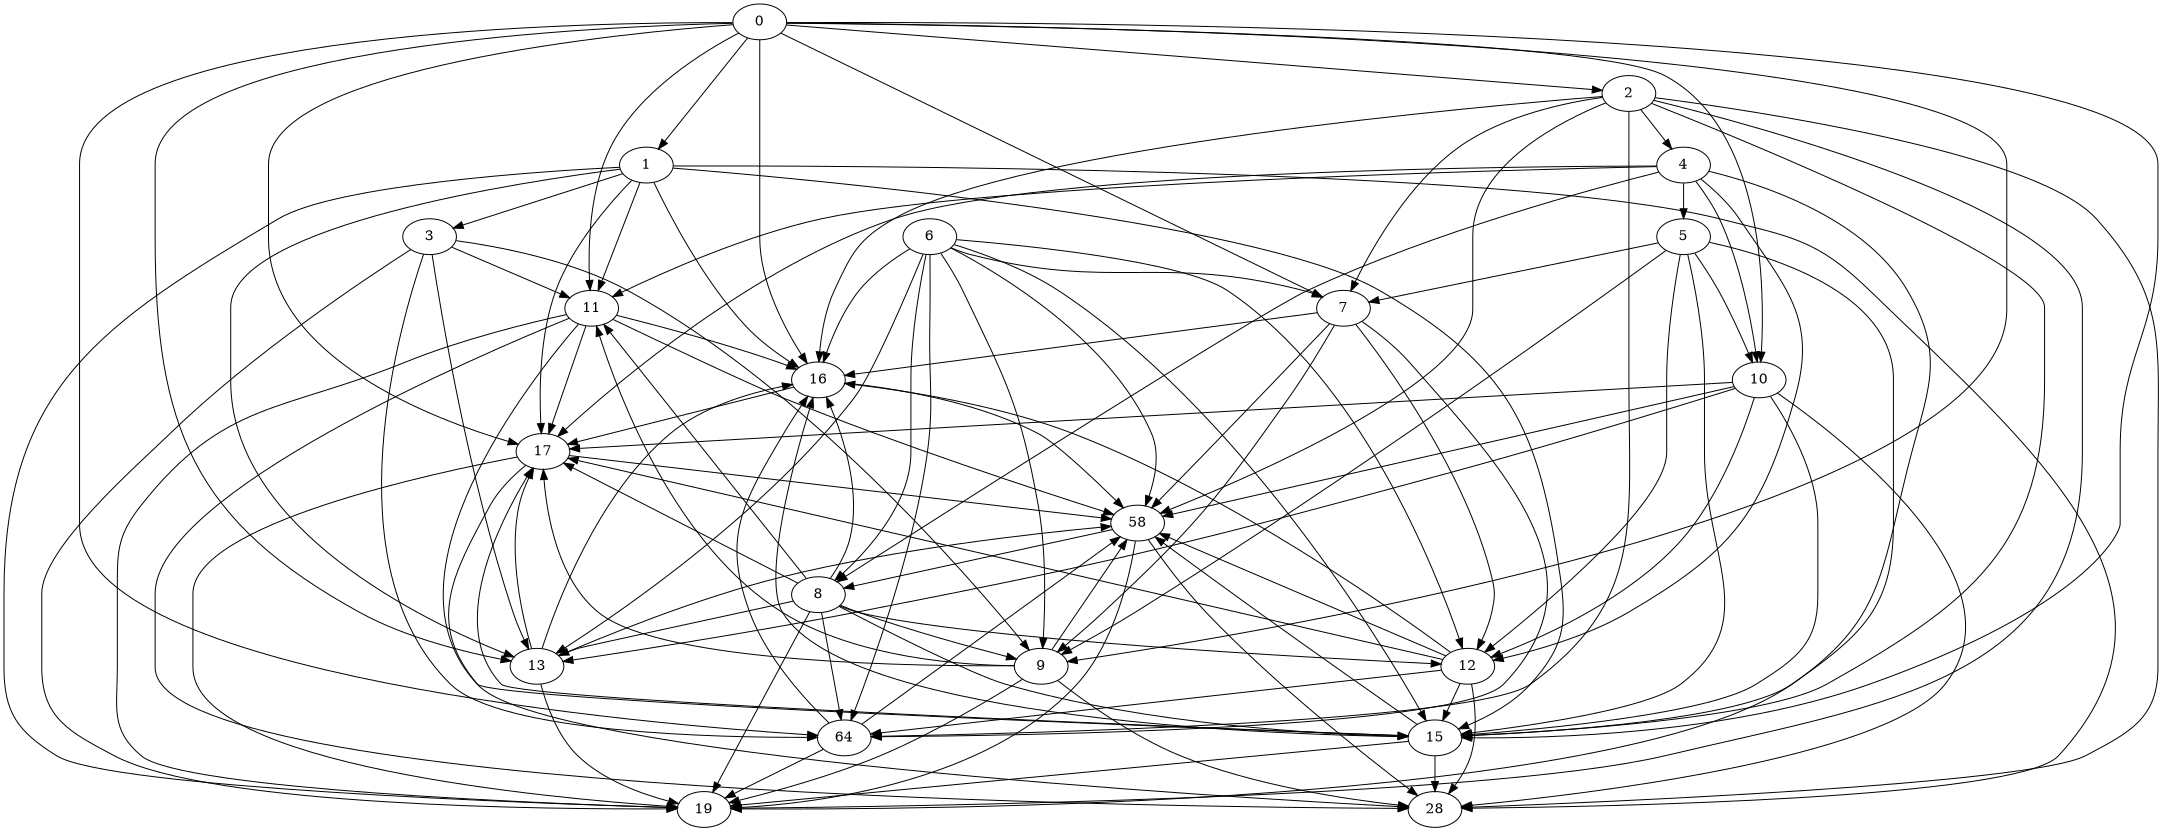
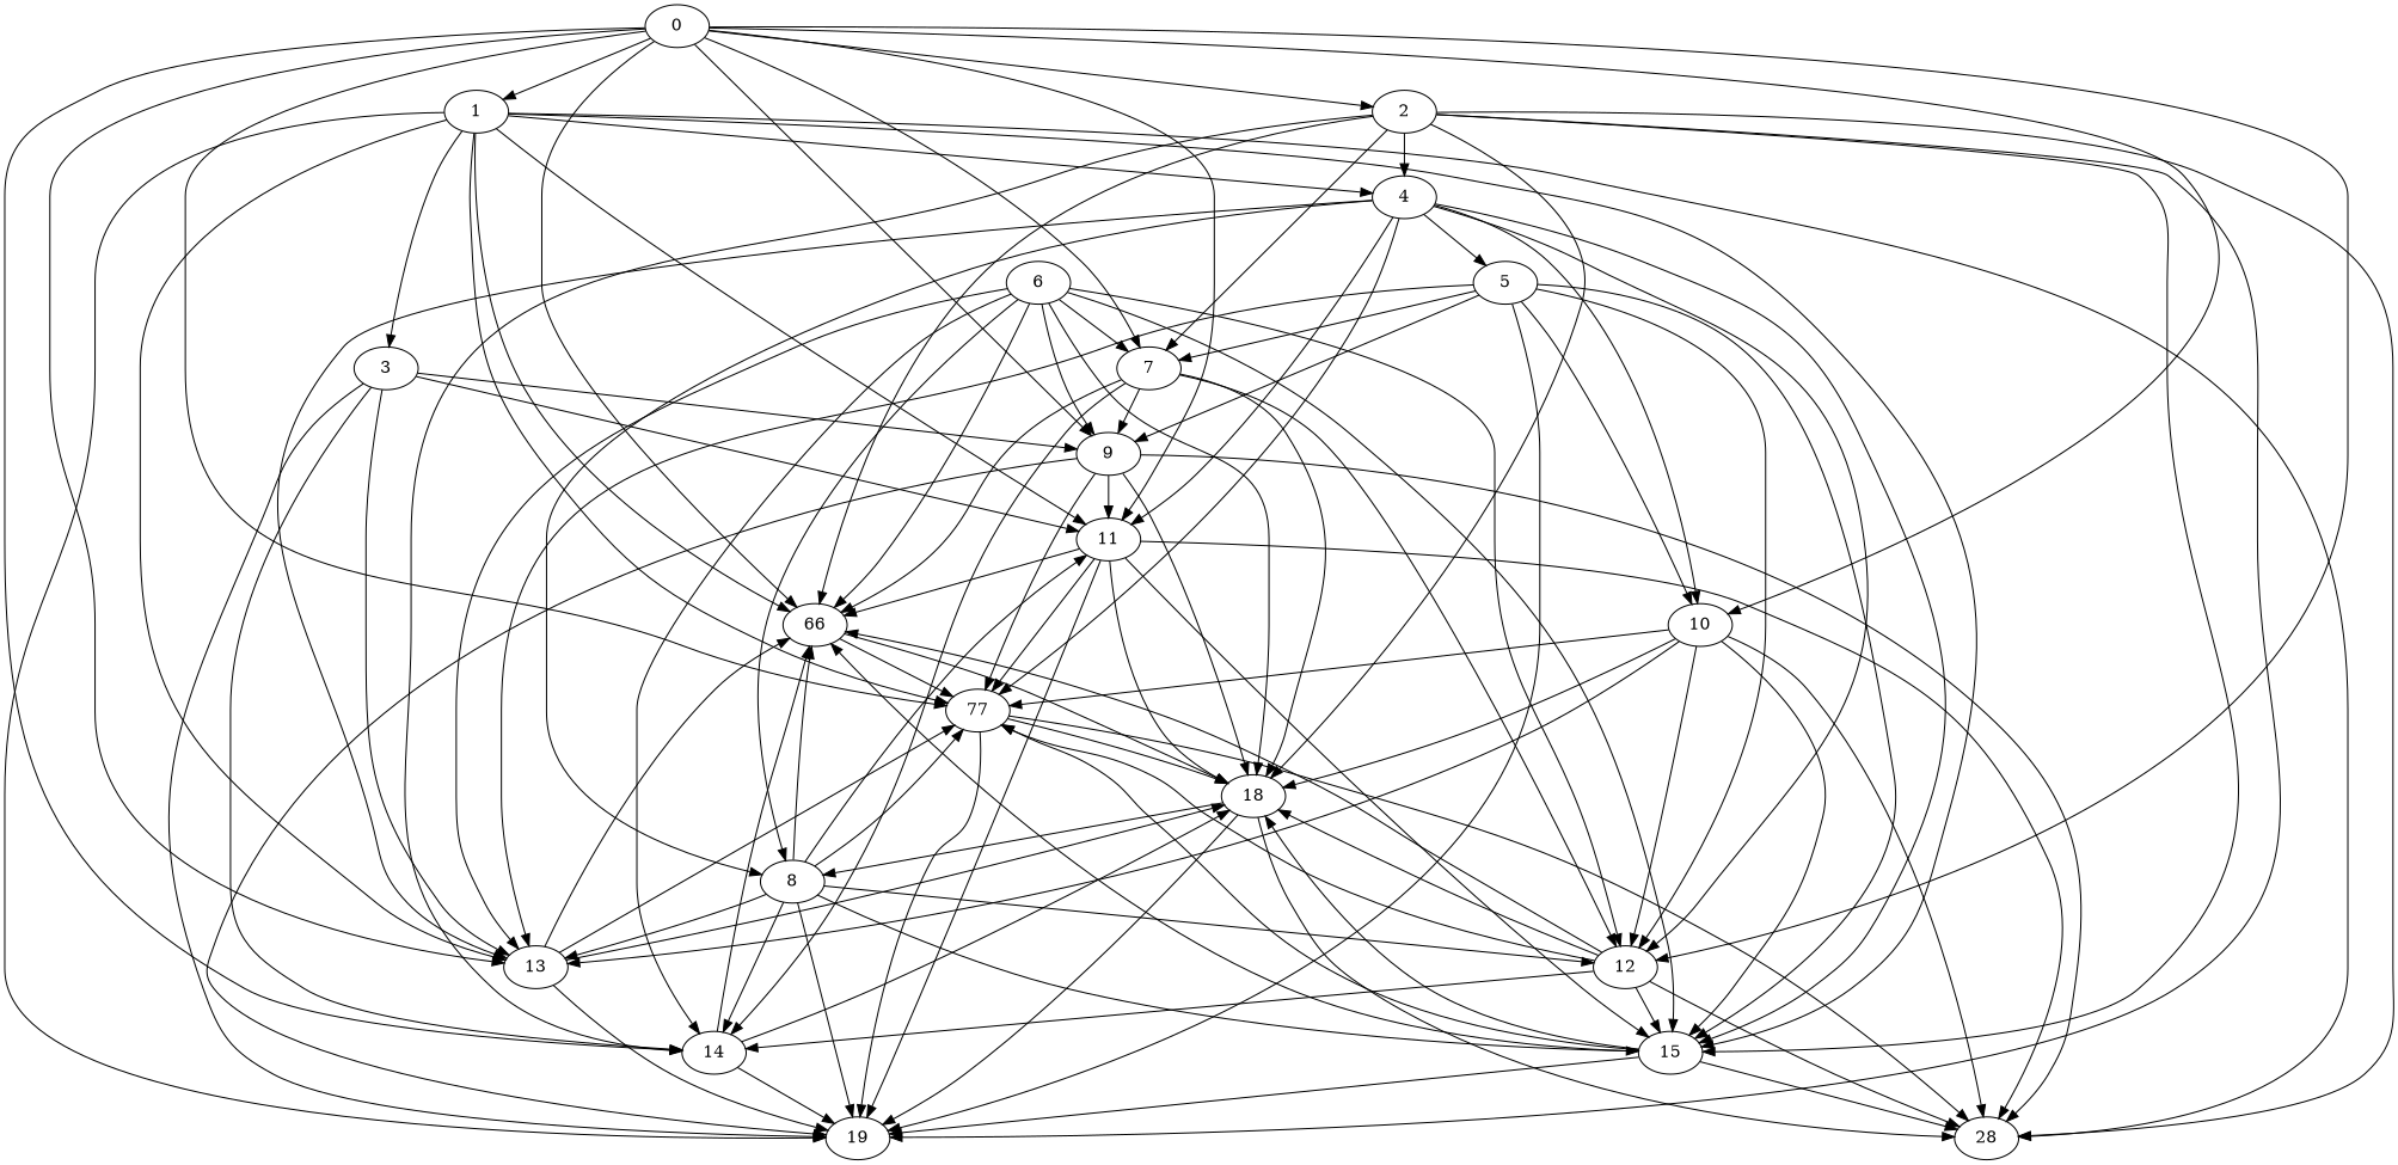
  digraph {
    node [Weight=36]
    edge [Weight=8]
    0
    1
    2 [Weight=15]
    7 [Weight=41]
    10
    12 [Weight=30]
    9 [Weight=41]
-   14 [Weight=51 label=64]
+   14 [Weight=51]
    11 [Weight=25]
    13 [Weight=10]
-   16 [Weight=46]
-   17 [Weight=46]
+   16 [Weight=46 label=66]
+   17 [Weight=46 label=77]
    19 [Weight=10]
    4
    3 [Weight=10]
    15 [Weight=30]
    n17 [Weight=46 label=28]
-   18 [Weight=46 label=58]
+   18 [Weight=46]
    5 [Weight=46]
    8
    6 [Weight=41]
    0 -> 1 [Weight=9]
    0 -> 2 [Weight=9]
    0 -> 7
    0 -> 10 [Weight=10]
-   0 -> 15 [Weight=5]
+   0 -> 12 [Weight=5]
    0 -> 9 [Weight=9]
    0 -> 14 [Weight=2]
    0 -> 11
    0 -> 13 [Weight=7]
    0 -> 16 [Weight=10]
    0 -> 17 [Weight=10]
    1 -> 11 [Weight=6]
    1 -> 13 [Weight=7]
    1 -> 16 [Weight=6]
    1 -> 17 [Weight=5]
    1 -> 19 [Weight=4]
+   1 -> 4 [Weight=4]
    1 -> 3 [Weight=2]
    1 -> 15 [Weight=7]
    1 -> n17
    2 -> 7
    2 -> 14 [Weight=10]
    2 -> 16 [Weight=3]
    2 -> 19 [Weight=2]
    2 -> 4 [Weight=7]
    2 -> 15
    2 -> n17 [Weight=4]
    2 -> 18 [Weight=10]
    7 -> 12 [Weight=2]
    7 -> 9 [Weight=9]
    7 -> 14
    7 -> 16 [Weight=10]
    7 -> 18 [Weight=2]
    10 -> 12 [Weight=6]
    10 -> 13 [Weight=6]
    10 -> 17 [Weight=5]
    10 -> 15 [Weight=6]
    10 -> n17 [Weight=9]
    10 -> 18 [Weight=10]
    12 -> 14 [Weight=5]
    12 -> 16 [Weight=3]
    12 -> 17
    12 -> 15 [Weight=4]
    12 -> n17 [Weight=10]
    12 -> 18 [Weight=3]
    9 -> 11
    9 -> 17 [Weight=10]
    9 -> 19 [Weight=6]
    9 -> n17 [Weight=7]
    9 -> 18
    14 -> 16 [Weight=6]
    14 -> 19
    14 -> 18 [Weight=6]
    11 -> 16 [Weight=4]
    11 -> 17 [Weight=3]
    11 -> 19 [Weight=9]
    11 -> 15 [Weight=4]
    11 -> n17 [Weight=9]
    11 -> 18 [Weight=2]
    13 -> 16 [Weight=9]
    13 -> 17 [Weight=10]
    13 -> 19
    13 -> 18 [Weight=4]
    16 -> 17 [Weight=2]
    16 -> 18 [Weight=7]
    17 -> 19
    17 -> n17 [Weight=9]
    17 -> 18 [Weight=2]
    4 -> 10 [Weight=5]
    4 -> 12 [Weight=7]
    4 -> 11 [Weight=10]
+   4 -> 13 [Weight=5]
    4 -> 17
    4 -> 15 [Weight=3]
    4 -> 5 [Weight=2]
    4 -> 8 [Weight=5]
    3 -> 9 [Weight=6]
    3 -> 14 [Weight=3]
    3 -> 11 [Weight=5]
    3 -> 13 [Weight=10]
    3 -> 19 [Weight=10]
    15 -> 16 [Weight=5]
    15 -> 17 [Weight=3]
    15 -> 19 [Weight=9]
    15 -> n17
    15 -> 18 [Weight=6]
    18 -> 19 [Weight=3]
    18 -> n17
    18 -> 8 [Weight=10]
    5 -> 7 [Weight=4]
    5 -> 10
    5 -> 12 [Weight=2]
    5 -> 9 [Weight=5]
+   5 -> 13 [Weight=6]
    5 -> 19 [Weight=10]
    5 -> 15 [Weight=4]
    8 -> 12 [Weight=5]
-   8 -> 9 [Weight=6]
    8 -> 14
    8 -> 11 [Weight=2]
    8 -> 13 [Weight=3]
    8 -> 16 [Weight=6]
    8 -> 17 [Weight=2]
    8 -> 19 [Weight=7]
    8 -> 15 [Weight=7]
    6 -> 7
    6 -> 12
    6 -> 9 [Weight=5]
    6 -> 14 [Weight=4]
    6 -> 13 [Weight=4]
    6 -> 16 [Weight=2]
    6 -> 15 [Weight=3]
    6 -> 18 [Weight=4]
    6 -> 8 [Weight=7]
  }
